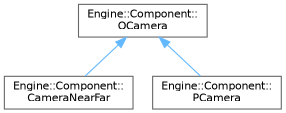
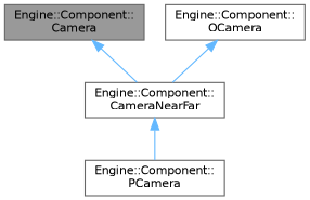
  digraph {
    node [color=gray40 fillcolor=white fontname=Helvetica fontsize=10 shape=box style=filled]
    edge [color=steelblue1 dir=back fontname=Helvetica fontsize=10 labelfontname=Helvetica labelfontsize=10 style=solid]
+   n1 [fillcolor=grey60 fontcolor=black height=0.2 label="Engine::Component::\lCamera" width=0.4]
    n2 [height=0.2 label="Engine::Component::\lCameraNearFar" width=0.4]
    n3 [height=0.2 label="Engine::Component::\lPCamera" width=0.4]
    n4 [height=0.2 label="Engine::Component::\lOCamera" width=0.4]
-   n4 -> n3
+   n1 -> n2
+   n2 -> n3
    n4 -> n2
  }
